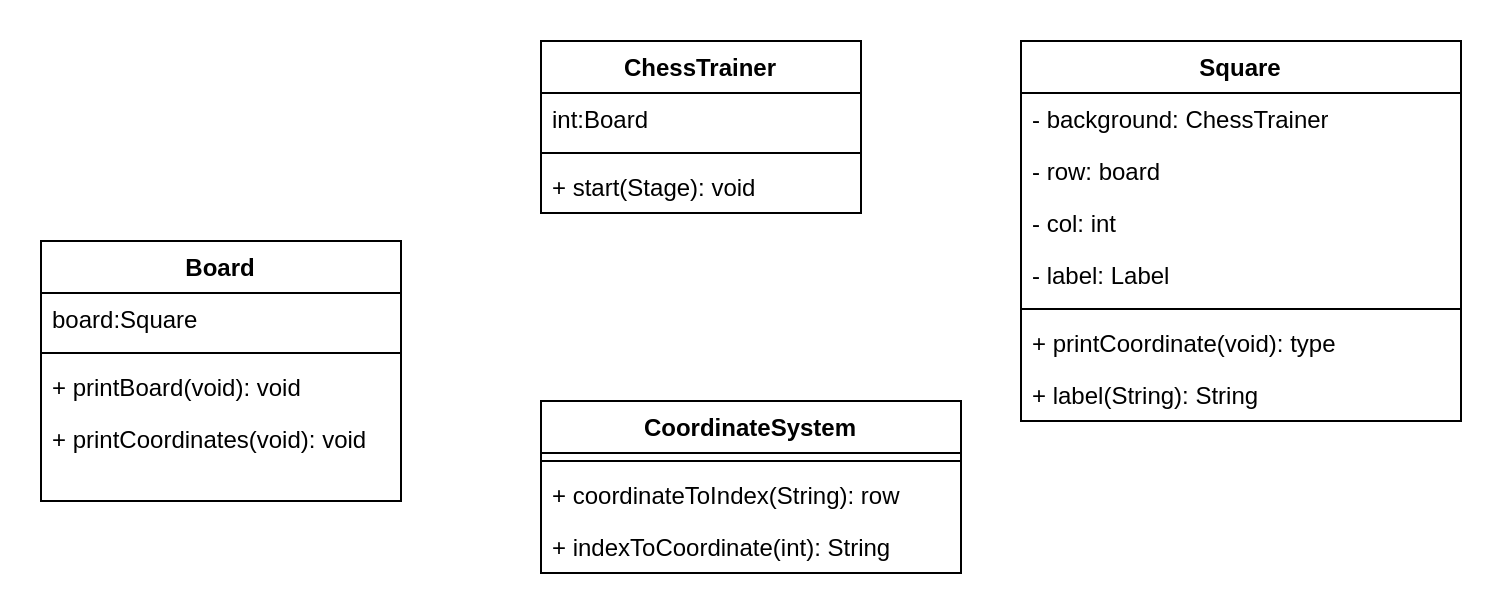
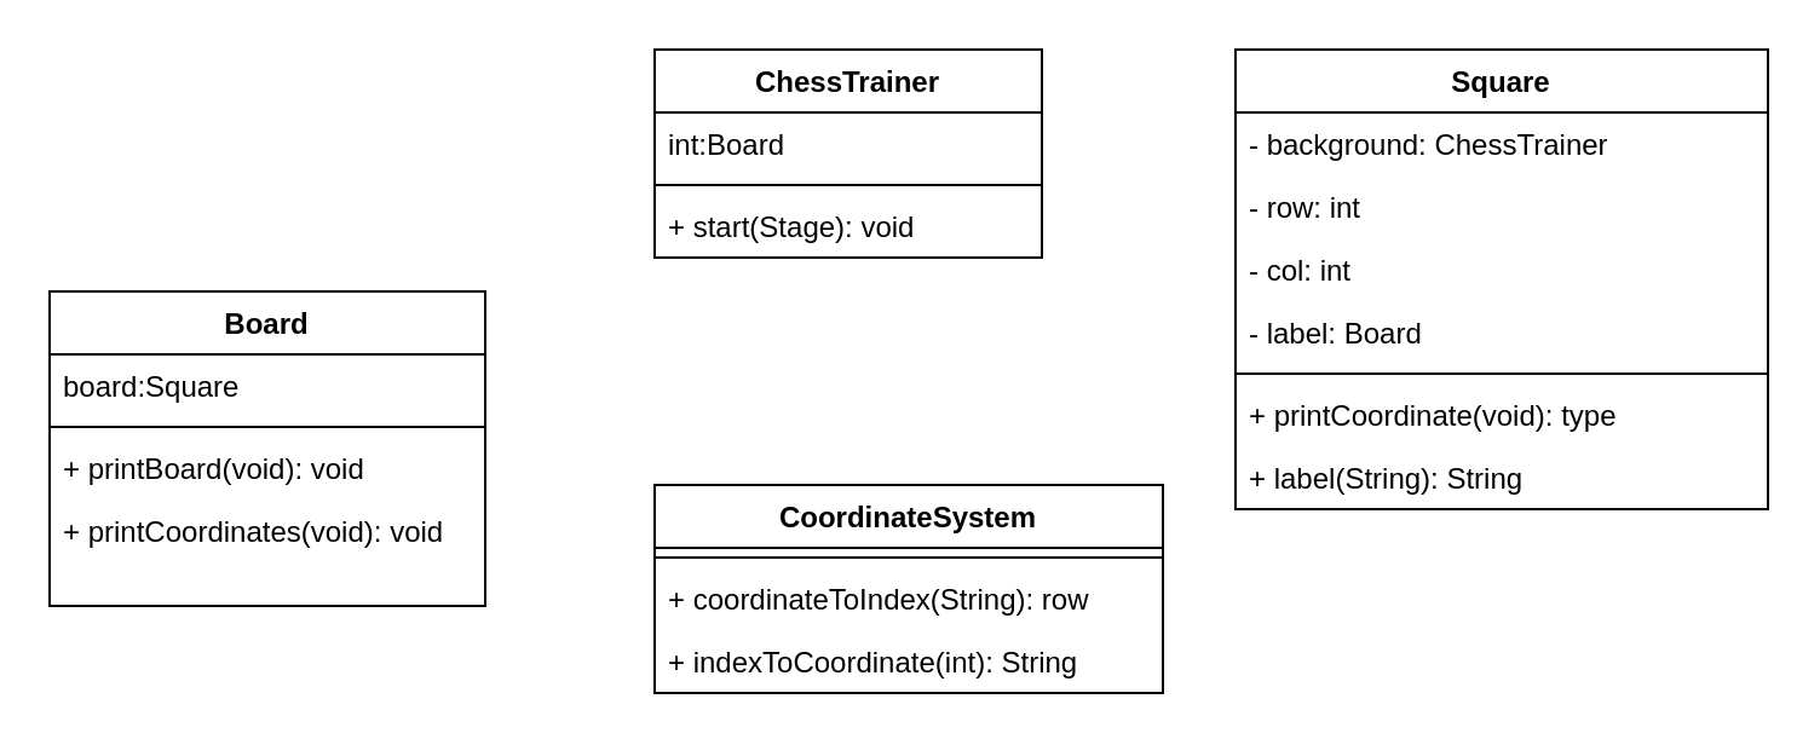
  <mxCell id="0" />
  <mxCell id="1" parent="0" />
  <mxCell id="2" value="ChessTrainer" style="swimlane;fontStyle=1;align=center;verticalAlign=top;childLayout=stackLayout;horizontal=1;startSize=26;horizontalStack=0;resizeParent=1;resizeParentMax=0;resizeLast=0;collapsible=1;marginBottom=0;whiteSpace=wrap;html=1;" vertex="1" parent="1"><mxGeometry x="270" y="20" width="160" height="86" as="geometry"><mxRectangle x="270" y="110" width="110" height="30" as="alternateBounds" /></mxGeometry></mxCell>
  <mxCell id="3" value="int:Board" style="text;strokeColor=none;fillColor=none;align=left;verticalAlign=top;spacingLeft=4;spacingRight=4;overflow=hidden;rotatable=0;points=[[0,0.5],[1,0.5]];portConstraint=eastwest;whiteSpace=wrap;html=1;" vertex="1" parent="2"><mxGeometry y="26" width="160" height="26" as="geometry" /></mxCell>
  <mxCell id="4" value="" style="line;strokeWidth=1;fillColor=none;align=left;verticalAlign=middle;spacingTop=-1;spacingLeft=3;spacingRight=3;rotatable=0;labelPosition=right;points=[];portConstraint=eastwest;strokeColor=inherit;" vertex="1" parent="2"><mxGeometry y="52" width="160" height="8" as="geometry" /></mxCell>
  <mxCell id="5" value="+ start(Stage): void" style="text;strokeColor=none;fillColor=none;align=left;verticalAlign=top;spacingLeft=4;spacingRight=4;overflow=hidden;rotatable=0;points=[[0,0.5],[1,0.5]];portConstraint=eastwest;whiteSpace=wrap;html=1;" vertex="1" parent="2"><mxGeometry y="60" width="160" height="26" as="geometry" /></mxCell>
  <mxCell id="6" value="&lt;div&gt;Board&lt;/div&gt;&lt;div&gt;&lt;br&gt;&lt;/div&gt;" style="swimlane;fontStyle=1;align=center;verticalAlign=top;childLayout=stackLayout;horizontal=1;startSize=26;horizontalStack=0;resizeParent=1;resizeParentMax=0;resizeLast=0;collapsible=1;marginBottom=0;whiteSpace=wrap;html=1;" vertex="1" parent="1"><mxGeometry x="20" y="120" width="180" height="130" as="geometry" /></mxCell>
  <mxCell id="7" value="board:Square" style="text;strokeColor=none;fillColor=none;align=left;verticalAlign=top;spacingLeft=4;spacingRight=4;overflow=hidden;rotatable=0;points=[[0,0.5],[1,0.5]];portConstraint=eastwest;whiteSpace=wrap;html=1;" vertex="1" parent="6"><mxGeometry y="26" width="180" height="26" as="geometry" /></mxCell>
  <mxCell id="8" value="" style="line;strokeWidth=1;fillColor=none;align=left;verticalAlign=middle;spacingTop=-1;spacingLeft=3;spacingRight=3;rotatable=0;labelPosition=right;points=[];portConstraint=eastwest;strokeColor=inherit;" vertex="1" parent="6"><mxGeometry y="52" width="180" height="8" as="geometry" /></mxCell>
  <mxCell id="9" value="+ printBoard(void): void" style="text;strokeColor=none;fillColor=none;align=left;verticalAlign=top;spacingLeft=4;spacingRight=4;overflow=hidden;rotatable=0;points=[[0,0.5],[1,0.5]];portConstraint=eastwest;whiteSpace=wrap;html=1;" vertex="1" parent="6"><mxGeometry y="60" width="180" height="26" as="geometry" /></mxCell>
  <mxCell id="10" value="+ printCoordinates(void): void" style="text;strokeColor=none;fillColor=none;align=left;verticalAlign=top;spacingLeft=4;spacingRight=4;overflow=hidden;rotatable=0;points=[[0,0.5],[1,0.5]];portConstraint=eastwest;whiteSpace=wrap;html=1;" vertex="1" parent="6"><mxGeometry y="86" width="180" height="44" as="geometry" /></mxCell>
  <mxCell id="11" value="Square" style="swimlane;fontStyle=1;align=center;verticalAlign=top;childLayout=stackLayout;horizontal=1;startSize=26;horizontalStack=0;resizeParent=1;resizeParentMax=0;resizeLast=0;collapsible=1;marginBottom=0;whiteSpace=wrap;html=1;" vertex="1" parent="1"><mxGeometry x="510" y="20" width="220" height="190" as="geometry" /></mxCell>
  <mxCell id="12" value="- background: ChessTrainer" style="text;strokeColor=none;fillColor=none;align=left;verticalAlign=top;spacingLeft=4;spacingRight=4;overflow=hidden;rotatable=0;points=[[0,0.5],[1,0.5]];portConstraint=eastwest;whiteSpace=wrap;html=1;" vertex="1" parent="11"><mxGeometry y="26" width="220" height="26" as="geometry" /></mxCell>
- <mxCell id="13" value="- row: board" style="text;strokeColor=none;fillColor=none;align=left;verticalAlign=top;spacingLeft=4;spacingRight=4;overflow=hidden;rotatable=0;points=[[0,0.5],[1,0.5]];portConstraint=eastwest;whiteSpace=wrap;html=1;" vertex="1" parent="11"><mxGeometry y="52" width="220" height="26" as="geometry" /></mxCell>
+ <mxCell id="13" value="- row: int" style="text;strokeColor=none;fillColor=none;align=left;verticalAlign=top;spacingLeft=4;spacingRight=4;overflow=hidden;rotatable=0;points=[[0,0.5],[1,0.5]];portConstraint=eastwest;whiteSpace=wrap;html=1;" vertex="1" parent="11"><mxGeometry y="52" width="220" height="26" as="geometry" /></mxCell>
  <mxCell id="14" value="- col: int" style="text;strokeColor=none;fillColor=none;align=left;verticalAlign=top;spacingLeft=4;spacingRight=4;overflow=hidden;rotatable=0;points=[[0,0.5],[1,0.5]];portConstraint=eastwest;whiteSpace=wrap;html=1;" vertex="1" parent="11"><mxGeometry y="78" width="220" height="26" as="geometry" /></mxCell>
- <mxCell id="15" value="- label: Label" style="text;strokeColor=none;fillColor=none;align=left;verticalAlign=top;spacingLeft=4;spacingRight=4;overflow=hidden;rotatable=0;points=[[0,0.5],[1,0.5]];portConstraint=eastwest;whiteSpace=wrap;html=1;" vertex="1" parent="11"><mxGeometry y="104" width="220" height="26" as="geometry" /></mxCell>
+ <mxCell id="15" value="- label: Board" style="text;strokeColor=none;fillColor=none;align=left;verticalAlign=top;spacingLeft=4;spacingRight=4;overflow=hidden;rotatable=0;points=[[0,0.5],[1,0.5]];portConstraint=eastwest;whiteSpace=wrap;html=1;" vertex="1" parent="11"><mxGeometry y="104" width="220" height="26" as="geometry" /></mxCell>
  <mxCell id="16" value="" style="line;strokeWidth=1;fillColor=none;align=left;verticalAlign=middle;spacingTop=-1;spacingLeft=3;spacingRight=3;rotatable=0;labelPosition=right;points=[];portConstraint=eastwest;strokeColor=inherit;" vertex="1" parent="11"><mxGeometry y="130" width="220" height="8" as="geometry" /></mxCell>
  <mxCell id="17" value="+ printCoordinate(void): type" style="text;strokeColor=none;fillColor=none;align=left;verticalAlign=top;spacingLeft=4;spacingRight=4;overflow=hidden;rotatable=0;points=[[0,0.5],[1,0.5]];portConstraint=eastwest;whiteSpace=wrap;html=1;" vertex="1" parent="11"><mxGeometry y="138" width="220" height="26" as="geometry" /></mxCell>
  <mxCell id="18" value="+ label(String): String" style="text;strokeColor=none;fillColor=none;align=left;verticalAlign=top;spacingLeft=4;spacingRight=4;overflow=hidden;rotatable=0;points=[[0,0.5],[1,0.5]];portConstraint=eastwest;whiteSpace=wrap;html=1;" vertex="1" parent="11"><mxGeometry y="164" width="220" height="26" as="geometry" /></mxCell>
  <mxCell id="19" value="CoordinateSystem" style="swimlane;fontStyle=1;align=center;verticalAlign=top;childLayout=stackLayout;horizontal=1;startSize=26;horizontalStack=0;resizeParent=1;resizeParentMax=0;resizeLast=0;collapsible=1;marginBottom=0;whiteSpace=wrap;html=1;" vertex="1" parent="1"><mxGeometry x="270" y="200" width="210" height="86" as="geometry" /></mxCell>
  <mxCell id="20" value="" style="line;strokeWidth=1;fillColor=none;align=left;verticalAlign=middle;spacingTop=-1;spacingLeft=3;spacingRight=3;rotatable=0;labelPosition=right;points=[];portConstraint=eastwest;strokeColor=inherit;" vertex="1" parent="19"><mxGeometry y="26" width="210" height="8" as="geometry" /></mxCell>
  <mxCell id="21" value="+ coordinateToIndex(String): row" style="text;strokeColor=none;fillColor=none;align=left;verticalAlign=top;spacingLeft=4;spacingRight=4;overflow=hidden;rotatable=0;points=[[0,0.5],[1,0.5]];portConstraint=eastwest;whiteSpace=wrap;html=1;" vertex="1" parent="19"><mxGeometry y="34" width="210" height="26" as="geometry" /></mxCell>
  <mxCell id="22" value="+ indexToCoordinate(int): String" style="text;strokeColor=none;fillColor=none;align=left;verticalAlign=top;spacingLeft=4;spacingRight=4;overflow=hidden;rotatable=0;points=[[0,0.5],[1,0.5]];portConstraint=eastwest;whiteSpace=wrap;html=1;" vertex="1" parent="19"><mxGeometry y="60" width="210" height="26" as="geometry" /></mxCell>
